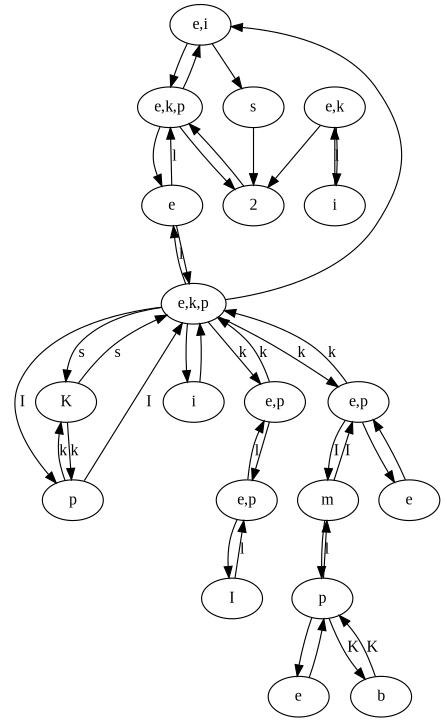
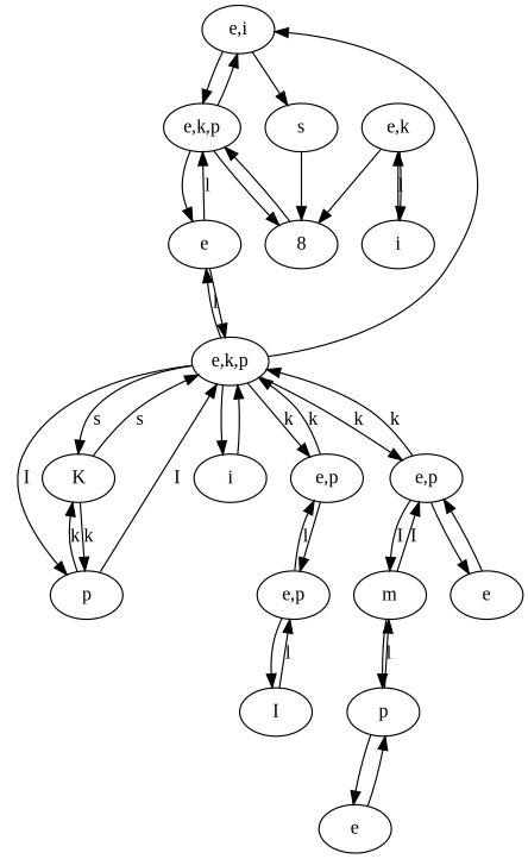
  digraph {
    fontname="Liberation Serif"
    node [fontname="Liberation Serif"]
    edge [fontname="Liberation Serif"]
    n1 [label="e,i"]
    n2 [label="e,k,p"]
    n3 [label=s]
-   2
+   2 [label=8]
    n5 [label=e]
    n6 [label="e,k,p"]
    n7 [label="e,k"]
    n8 [label=i]
    n9 [label=K]
    n10 [label=p]
    n11 [label=i]
    n12 [label="e,p"]
    n13 [label="e,p"]
    n14 [label="e,p"]
    n15 [label=I]
    n16 [label=e]
    n17 [label=p]
    n18 [label=m]
-   n19 [label=b]
    n20 [label=e]
    n1 -> n2
    n1 -> n3
    n2 -> n1
    n2 -> 2
    n2 -> n5
    n3 -> 2
    2 -> n2
    n5 -> n2 [label=l]
    n5 -> n6
    n6 -> n1
    n6 -> n5 [label=l]
    n6 -> n9 [label=s]
    n6 -> n10 [label=I]
    n6 -> n11
    n6 -> n12 [label=k]
    n6 -> n13 [label=k]
    n7 -> 2
    n7 -> n8
    n8 -> n7 [label=l]
    n9 -> n6 [label=s]
    n9 -> n10 [label=k]
    n10 -> n6 [label=I]
    n10 -> n9 [label=k]
    n11 -> n6
    n12 -> n6 [label=k]
    n12 -> n14
    n13 -> n6 [label=k]
    n13 -> n18 [label=I]
    n13 -> n20
    n14 -> n12 [label=l]
    n14 -> n15
    n15 -> n14 [label=l]
    n16 -> n17
    n17 -> n16
    n17 -> n18 [label=l]
-   n17 -> n19 [label=K]
    n18 -> n13 [label=I]
    n18 -> n17
-   n19 -> n17 [label=K]
    n20 -> n13
  }
